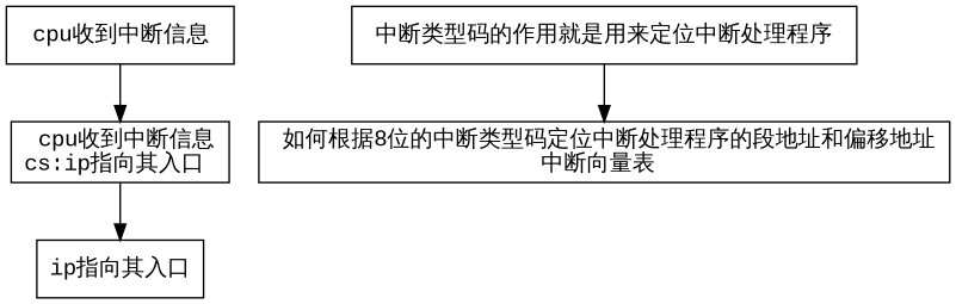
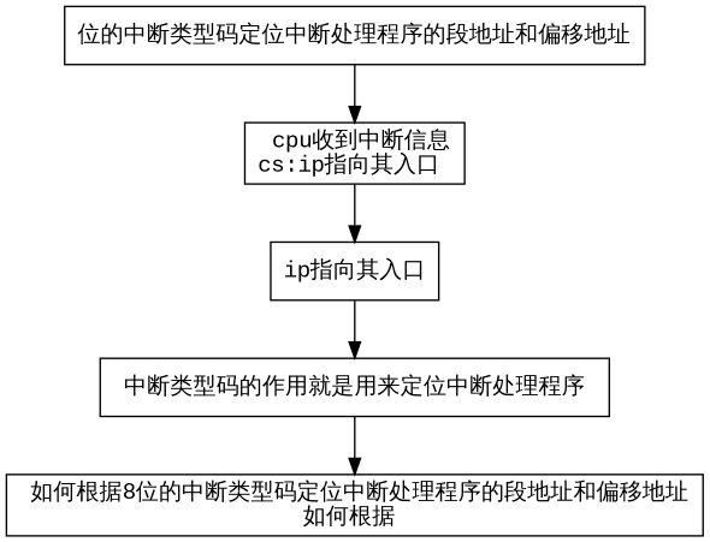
  digraph {
    fontname="Liberation Mono"
    rankdir=TB
    node [fontname="Liberation Mono" shape=box]
    edge [fontname="Liberation Mono"]
-   n1 [label=" cpu收到中断信息 "]
+   n1 [label="位的中断类型码定位中断处理程序的段地址和偏移地址"]
    n2 [label=" cpu收到中断信息\ncs:ip指向其入口 "]
    n3 [label="ip指向其入口"]
    n4 [label=" 中断类型码的作用就是用来定位中断处理程序 "]
-   n5 [label=" 如何根据8位的中断类型码定位中断处理程序的段地址和偏移地址\n中断向量表 "]
+   n5 [label=" 如何根据8位的中断类型码定位中断处理程序的段地址和偏移地址\n如何根据 "]
    n1 -> n2
    n2 -> n3
+   n3 -> n4
    n4 -> n5
  }
